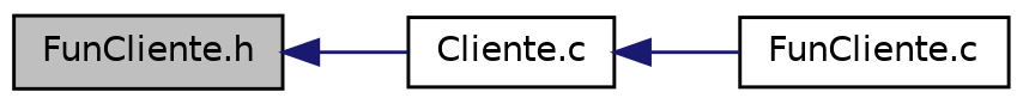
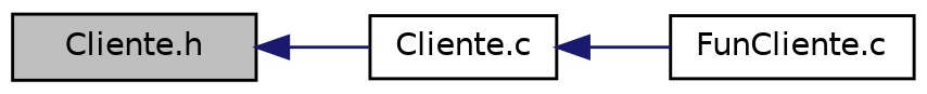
  digraph {
    rankdir=LR
    node [color=black fillcolor=white fontname=Helvetica fontsize=10 shape=record style=filled]
    edge [color=midnightblue dir=back fontname=Helvetica fontsize=10 labelfontname=Helvetica labelfontsize=10 style=solid]
-   n1 [fillcolor=grey75 fontcolor=black height=0.2 label="FunCliente.h" width=0.4]
+   n1 [fillcolor=grey75 fontcolor=black height=0.2 label="Cliente.h" width=0.4]
    n2 [height=0.2 label="Cliente.c" width=0.4]
    n3 [height=0.2 label="FunCliente.c" width=0.4]
    n1 -> n2
    n2 -> n3
  }
